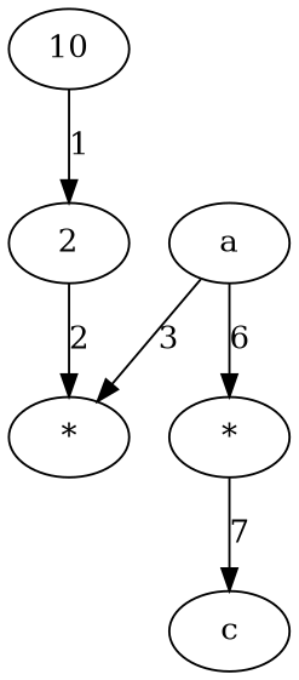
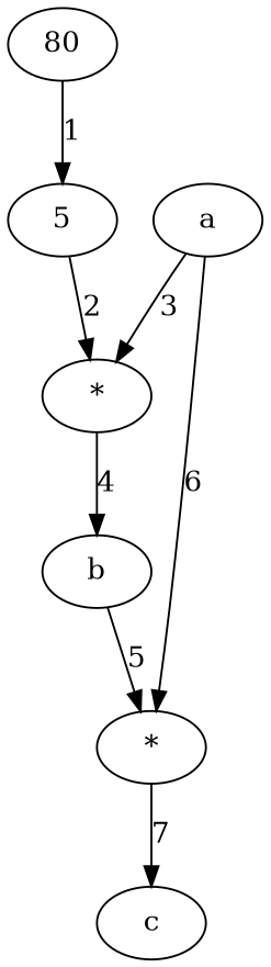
  digraph {
    node [att1=var]
-   n1 [att1=const label=10]
-   n2 [att1=const label=2]
+   n1 [att1=const label=80]
+   n2 [att1=const label=5]
    n3 [att2=loc att3=int label=a]
    n4 [att1=op label="*"]
    n5 [att1=op label="*"]
+   n6 [att2=loc att3=int label=b]
    n7 [att2=loc att3=int label=c]
    n1 -> n2 [label=1 ord=1]
    n2 -> n4 [label=2 ord=2]
    n3 -> n4 [label=3 ord=3]
    n3 -> n5 [label=6 ord=6]
+   n4 -> n6 [label=4 ord=4]
    n5 -> n7 [label=7 ord=7]
+   n6 -> n5 [label=5 ord=5]
  }
